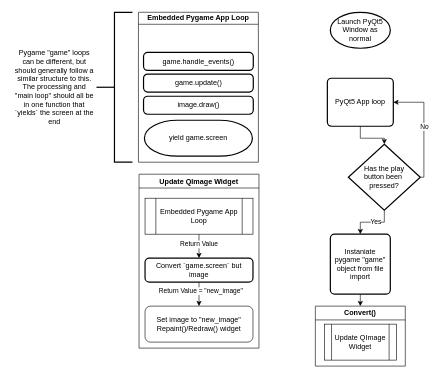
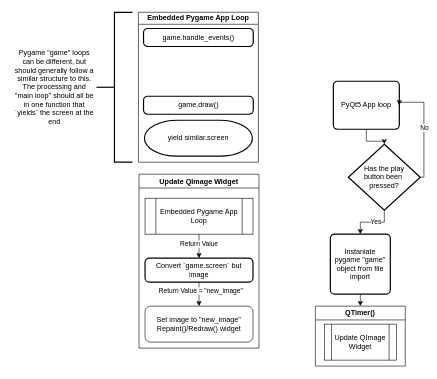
  <mxCell id="0" />
  <mxCell id="1" parent="0" />
- <mxCell id="2" value="Launch PyQt5 Window as normal" style="strokeWidth=2;html=1;shape=mxgraph.flowchart.start_1;whiteSpace=wrap;" vertex="1" parent="1"><mxGeometry x="550" y="20" width="100" height="60" as="geometry" /></mxCell>
- <mxCell id="3" value="PyQt5 App loop" style="rounded=1;whiteSpace=wrap;html=1;absoluteArcSize=1;arcSize=14;strokeWidth=2;" vertex="1" parent="1"><mxGeometry x="545" y="130" width="110" height="80" as="geometry" /></mxCell>
+ <mxCell id="3" value="PyQt5 App loop" style="rounded=1;whiteSpace=wrap;html=1;absoluteArcSize=1;arcSize=14;strokeWidth=2;" vertex="1" parent="1"><mxGeometry x="555" y="135" width="110" height="80" as="geometry" /></mxCell>
  <mxCell id="4" style="edgeStyle=orthogonalEdgeStyle;rounded=0;orthogonalLoop=1;jettySize=auto;html=1;entryX=0.5;entryY=0;entryDx=0;entryDy=0;" edge="1" parent="1" source="8" target="11"><mxGeometry relative="1" as="geometry"><mxPoint x="600" y="410" as="targetPoint" /></mxGeometry></mxCell>
  <mxCell id="5" value="Yes&lt;br&gt;" style="edgeLabel;html=1;align=center;verticalAlign=middle;resizable=0;points=[];" vertex="1" connectable="0" parent="4"><mxGeometry x="-0.132" y="-1" relative="1" as="geometry"><mxPoint as="offset" /></mxGeometry></mxCell>
  <mxCell id="6" style="edgeStyle=orthogonalEdgeStyle;rounded=0;orthogonalLoop=1;jettySize=auto;html=1;exitX=1;exitY=0.5;exitDx=0;exitDy=0;exitPerimeter=0;entryX=1;entryY=0.5;entryDx=0;entryDy=0;" edge="1" parent="1" source="8" target="3"><mxGeometry relative="1" as="geometry"><Array as="points"><mxPoint x="706" y="295" /><mxPoint x="706" y="170" /></Array></mxGeometry></mxCell>
  <mxCell id="7" value="No" style="edgeLabel;html=1;align=center;verticalAlign=middle;resizable=0;points=[];" vertex="1" connectable="0" parent="6"><mxGeometry x="-0.0" relative="1" as="geometry"><mxPoint as="offset" /></mxGeometry></mxCell>
  <mxCell id="8" value="Has the play&lt;br&gt;button been&amp;nbsp;&lt;br&gt;pressed?" style="strokeWidth=2;html=1;shape=mxgraph.flowchart.decision;whiteSpace=wrap;" vertex="1" parent="1"><mxGeometry x="580" y="240" width="120" height="110" as="geometry" /></mxCell>
  <mxCell id="9" style="edgeStyle=orthogonalEdgeStyle;rounded=0;orthogonalLoop=1;jettySize=auto;html=1;entryX=0.5;entryY=0;entryDx=0;entryDy=0;entryPerimeter=0;" edge="1" parent="1" source="3" target="8"><mxGeometry relative="1" as="geometry" /></mxCell>
  <mxCell id="10" style="edgeStyle=orthogonalEdgeStyle;rounded=0;orthogonalLoop=1;jettySize=auto;html=1;" edge="1" parent="1" source="11"><mxGeometry relative="1" as="geometry"><mxPoint x="600" y="510" as="targetPoint" /></mxGeometry></mxCell>
  <mxCell id="11" value="Instaniate pygame &quot;game&quot; object from file&lt;br&gt;import&lt;br&gt;" style="rounded=1;whiteSpace=wrap;html=1;absoluteArcSize=1;arcSize=14;strokeWidth=2;" vertex="1" parent="1"><mxGeometry x="550" y="390" width="100" height="100" as="geometry" /></mxCell>
  <mxCell id="12" value="Embedded Pygame App Loop" style="swimlane;whiteSpace=wrap;html=1;startSize=20;" vertex="1" parent="1"><mxGeometry x="230" y="20" width="200" height="250" as="geometry" /></mxCell>
- <mxCell id="13" value="game.handle_events()" style="rounded=1;whiteSpace=wrap;html=1;absoluteArcSize=1;arcSize=14;strokeWidth=2;" vertex="1" parent="12"><mxGeometry x="8.5" y="67" width="183" height="30" as="geometry" /></mxCell>
- <mxCell id="14" value="game.update()" style="rounded=1;whiteSpace=wrap;html=1;absoluteArcSize=1;arcSize=14;strokeWidth=2;" vertex="1" parent="12"><mxGeometry x="8.5" y="103" width="183" height="30" as="geometry" /></mxCell>
- <mxCell id="15" value="image.draw()" style="rounded=1;whiteSpace=wrap;html=1;absoluteArcSize=1;arcSize=14;strokeWidth=2;" vertex="1" parent="12"><mxGeometry x="8.5" y="140" width="183" height="30" as="geometry" /></mxCell>
- <mxCell id="16" value="yield game.screen" style="strokeWidth=2;html=1;shape=mxgraph.flowchart.terminator;whiteSpace=wrap;" vertex="1" parent="12"><mxGeometry x="10" y="180" width="180" height="60" as="geometry" /></mxCell>
+ <mxCell id="13" value="game.handle_events()" style="rounded=1;whiteSpace=wrap;html=1;absoluteArcSize=1;arcSize=14;strokeWidth=2;" vertex="1" parent="12"><mxGeometry x="8.5" y="27" width="183" height="30" as="geometry" /></mxCell>
+ <mxCell id="15" value="game.draw()" style="rounded=1;whiteSpace=wrap;html=1;absoluteArcSize=1;arcSize=14;strokeWidth=2;" vertex="1" parent="12"><mxGeometry x="8.5" y="140" width="183" height="30" as="geometry" /></mxCell>
+ <mxCell id="16" value="yield similar.screen" style="strokeWidth=2;html=1;shape=mxgraph.flowchart.terminator;whiteSpace=wrap;" vertex="1" parent="12"><mxGeometry x="10" y="180" width="180" height="60" as="geometry" /></mxCell>
  <mxCell id="17" value="" style="strokeWidth=2;html=1;shape=mxgraph.flowchart.annotation_2;align=left;labelPosition=right;pointerEvents=1;" vertex="1" parent="1"><mxGeometry x="160" y="20" width="60" height="250" as="geometry" /></mxCell>
  <mxCell id="18" value="Pygame &quot;game&quot; loops can be different, but should generally follow a similar structure to this.&lt;br&gt;The processing and &quot;main loop&quot; should all be in one function that `yields` the screen at the end" style="text;html=1;strokeColor=none;fillColor=none;align=center;verticalAlign=middle;whiteSpace=wrap;rounded=0;" vertex="1" parent="1"><mxGeometry x="20" y="130" width="140" height="30" as="geometry" /></mxCell>
- <mxCell id="19" value="Convert()" style="swimlane;whiteSpace=wrap;html=1;" vertex="1" parent="1"><mxGeometry x="525" y="510" width="150" height="100" as="geometry" /></mxCell>
+ <mxCell id="19" value="QTimer()" style="swimlane;whiteSpace=wrap;html=1;" vertex="1" parent="1"><mxGeometry x="525" y="510" width="150" height="100" as="geometry" /></mxCell>
  <mxCell id="20" value="Update QImage Widget" style="shape=process;whiteSpace=wrap;html=1;backgroundOutline=1;" vertex="1" parent="19"><mxGeometry x="15" y="30" width="120" height="60" as="geometry" /></mxCell>
  <mxCell id="21" value="Update QImage Widget" style="swimlane;whiteSpace=wrap;html=1;" vertex="1" parent="1"><mxGeometry x="231" y="290" width="200" height="290" as="geometry" /></mxCell>
  <mxCell id="22" style="edgeStyle=orthogonalEdgeStyle;rounded=0;orthogonalLoop=1;jettySize=auto;html=1;entryX=0.5;entryY=0;entryDx=0;entryDy=0;" edge="1" parent="21" source="24" target="25"><mxGeometry relative="1" as="geometry" /></mxCell>
  <mxCell id="23" value="Return Value" style="edgeLabel;html=1;align=center;verticalAlign=middle;resizable=0;points=[];" vertex="1" connectable="0" parent="22"><mxGeometry x="-0.176" y="-1" relative="1" as="geometry"><mxPoint as="offset" /></mxGeometry></mxCell>
  <mxCell id="24" value="Embedded Pygame App Loop" style="shape=process;whiteSpace=wrap;html=1;backgroundOutline=1;" vertex="1" parent="21"><mxGeometry x="10" y="40" width="180" height="60" as="geometry" /></mxCell>
  <mxCell id="25" value="Convert `game.screen` but image" style="rounded=1;whiteSpace=wrap;html=1;absoluteArcSize=1;arcSize=14;strokeWidth=2;" vertex="1" parent="21"><mxGeometry x="10" y="140" width="180" height="40" as="geometry" /></mxCell>
  <mxCell id="26" style="edgeStyle=orthogonalEdgeStyle;rounded=0;orthogonalLoop=1;jettySize=auto;html=1;exitX=0.5;exitY=1;exitDx=0;exitDy=0;" edge="1" parent="21" source="25" target="25"><mxGeometry relative="1" as="geometry" /></mxCell>
  <mxCell id="27" value="Set image to &quot;new_image&quot;&lt;br&gt;Repaint()/Redraw() widget" style="rounded=1;whiteSpace=wrap;html=1;" vertex="1" parent="21"><mxGeometry x="10" y="220" width="180" height="60" as="geometry" /></mxCell>
  <mxCell id="28" style="edgeStyle=orthogonalEdgeStyle;rounded=0;orthogonalLoop=1;jettySize=auto;html=1;" edge="1" parent="21" source="25" target="27"><mxGeometry relative="1" as="geometry"><mxPoint x="100.0" y="200" as="targetPoint" /></mxGeometry></mxCell>
  <mxCell id="29" value="Return Value = &quot;new_image&quot;" style="edgeLabel;html=1;align=center;verticalAlign=middle;resizable=0;points=[];" vertex="1" connectable="0" parent="28"><mxGeometry x="-0.295" y="2" relative="1" as="geometry"><mxPoint as="offset" /></mxGeometry></mxCell>
